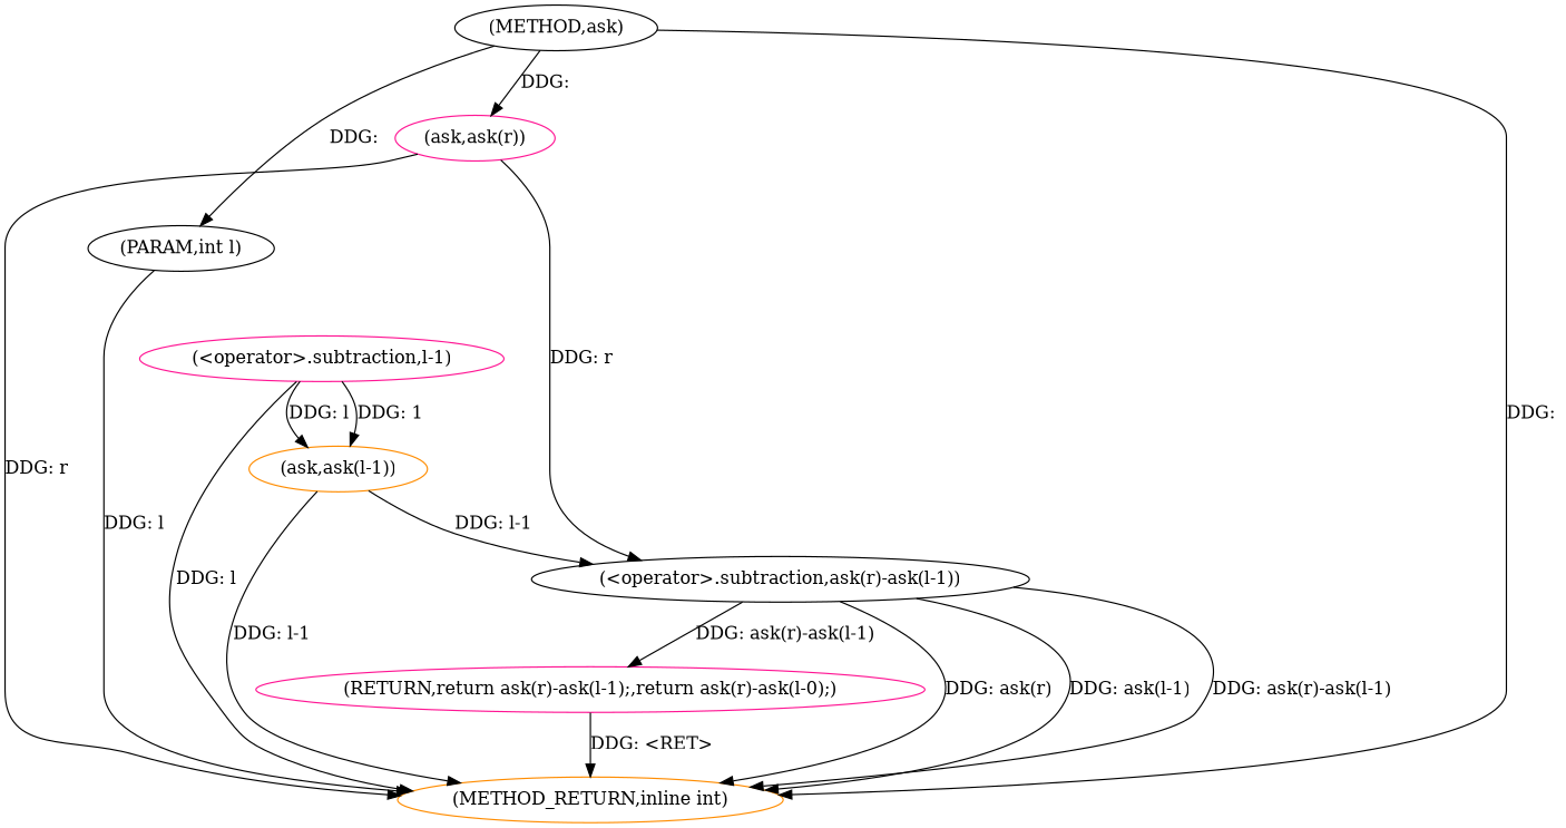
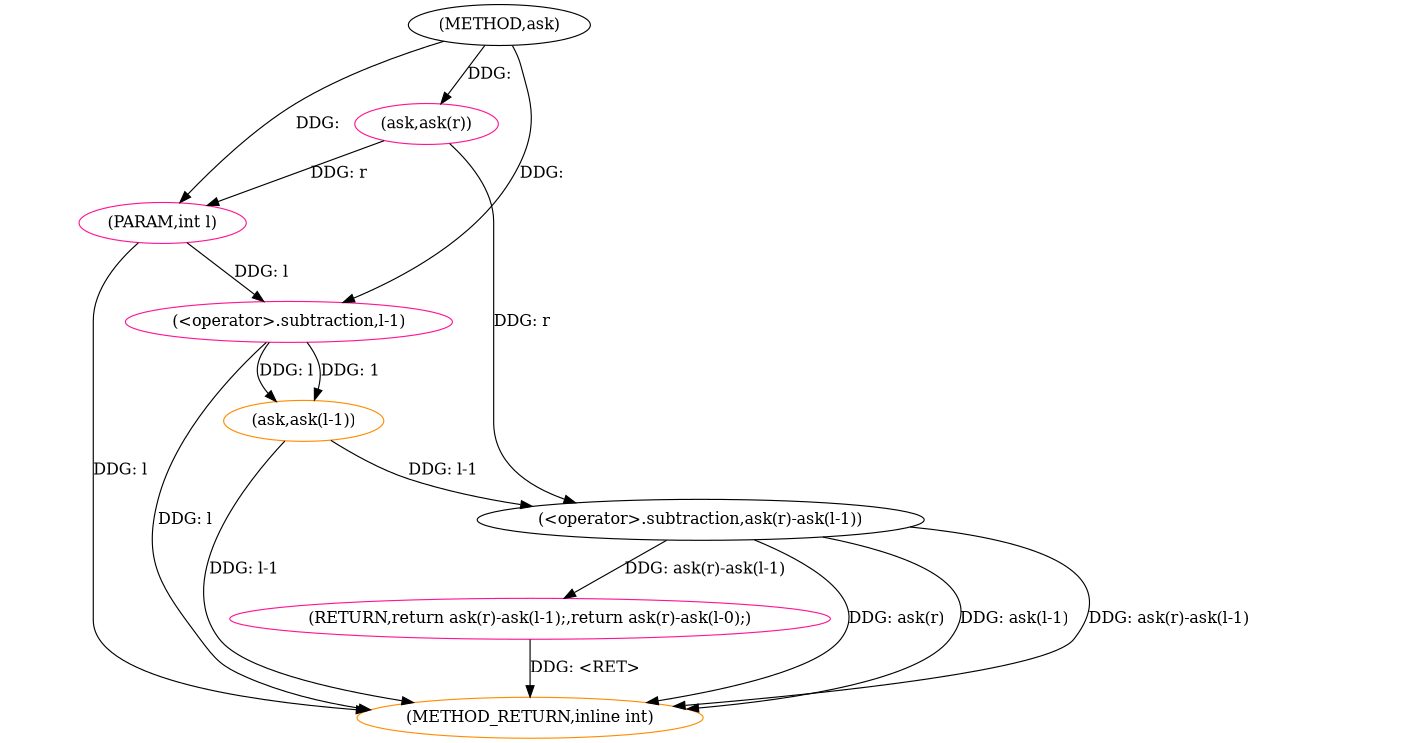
  digraph {
    node [color=deeppink]
    n1 [color=black label="(METHOD,ask)"]
-   n2 [color=black label="(PARAM,int l)"]
+   n2 [label="(PARAM,int l)"]
    n3 [label="(ask,ask(r))"]
    n4 [label="(<operator>.subtraction,l-1)"]
    n5 [color=darkorange label="(METHOD_RETURN,inline int)"]
    n6 [color=black label="(<operator>.subtraction,ask(r)-ask(l-1))"]
    n7 [color=darkorange label="(ask,ask(l-1))"]
    n8 [label="(RETURN,return ask(r)-ask(l-1);,return ask(r)-ask(l-0);)"]
    n1 -> n2 [label="DDG: "]
    n1 -> n3 [label="DDG: "]
-   n1 -> n5 [label="DDG: "]
+   n1 -> n4 [label="DDG: "]
+   n2 -> n4 [label="DDG: l"]
    n2 -> n5 [label="DDG: l"]
-   n3 -> n5 [label="DDG: r"]
+   n3 -> n2 [label="DDG: r"]
    n3 -> n6 [label="DDG: r"]
    n4 -> n5 [label="DDG: l"]
    n4 -> n7 [label="DDG: 1"]
    n4 -> n7 [label="DDG: l"]
    n6 -> n5 [label="DDG: ask(r)"]
    n6 -> n5 [label="DDG: ask(l-1)"]
    n6 -> n5 [label="DDG: ask(r)-ask(l-1)"]
    n6 -> n8 [label="DDG: ask(r)-ask(l-1)"]
    n7 -> n5 [label="DDG: l-1"]
    n7 -> n6 [label="DDG: l-1"]
    n8 -> n5 [label="DDG: <RET>"]
  }
